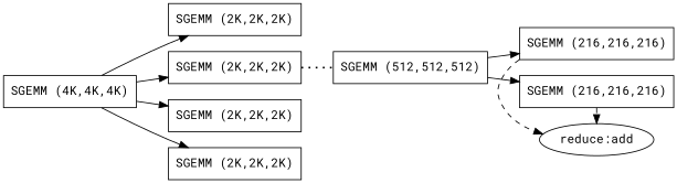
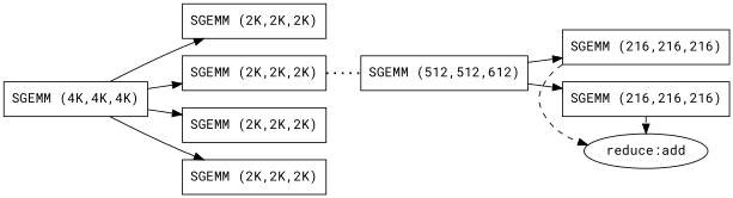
  digraph {
    rankdir=LR
    fontname="Roboto Mono"
    node [shape=box fontname="Roboto Mono"]
    edge [fontname="Roboto Mono" fontsize=8]
-   n1 [label="SGEMM (512,512,512)"]
+   n1 [label="SGEMM (512,512,612)"]
    n2 [label="SGEMM (216,216,216)"]
    n3 [label="SGEMM (216,216,216)"]
    n4 [label="reduce:add" shape=ellipse]
    n5 [label="SGEMM (4K,4K,4K)"]
    n6 [label="SGEMM (2K,2K,2K)"]
    n7 [label="SGEMM (2K,2K,2K)"]
    n8 [label="SGEMM (2K,2K,2K)"]
    n9 [label="SGEMM (2K,2K,2K)"]
    subgraph sub_1 {
      rank=same
      n1
    }
    subgraph sub_2 {
      rank=same
      n2
      n3
    }
    subgraph sub_3 {
      rank=same
      n2
      n3
      n4
    }
    n1 -> n2
    n1 -> n3
    n2 -> n3 [style=invis]
    n2 -> n4 [style=dashed]
    n3 -> n4 [style=dashed]
    n5 -> n6
    n5 -> n7
    n5 -> n8
    n5 -> n9
    n7 -> n1 [dir=none penwidth=2 style=dotted]
  }
